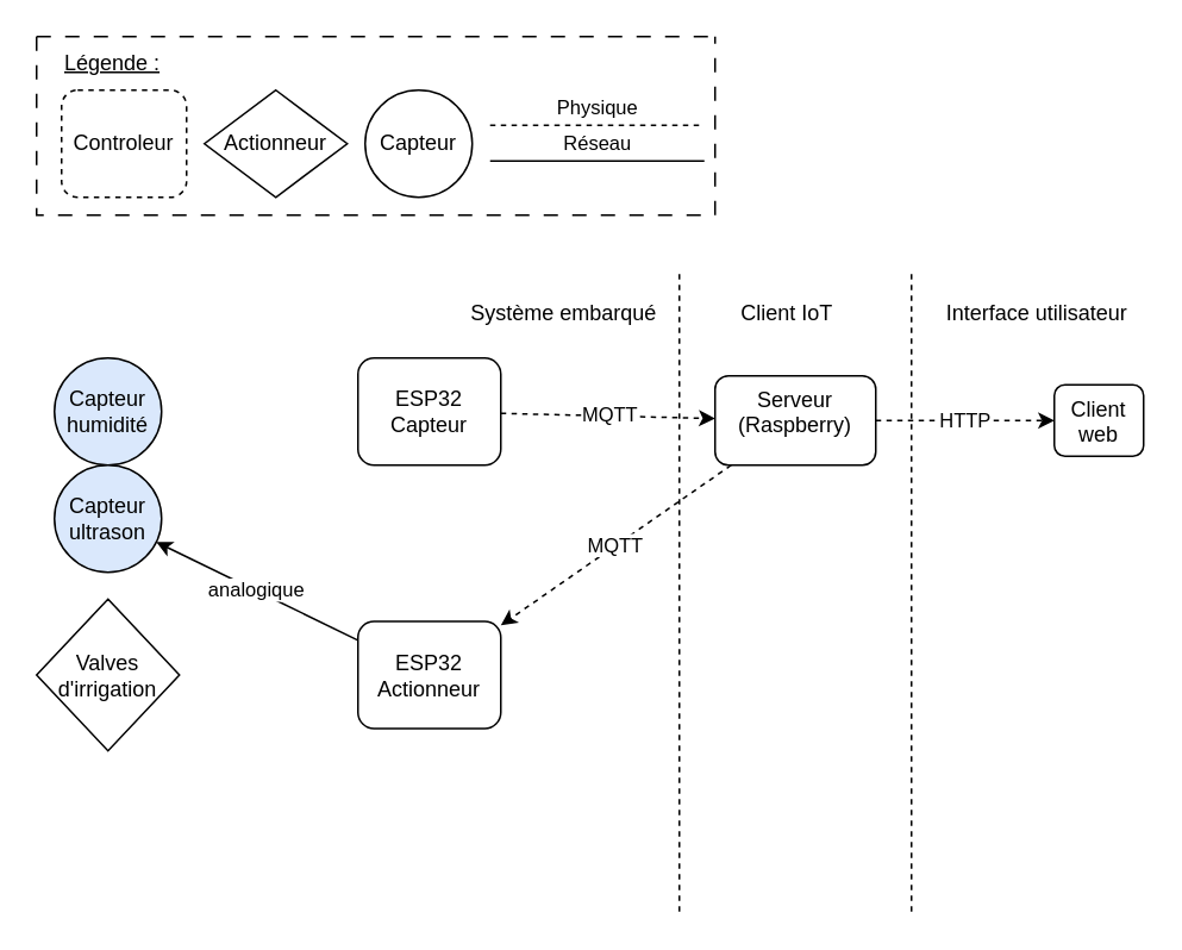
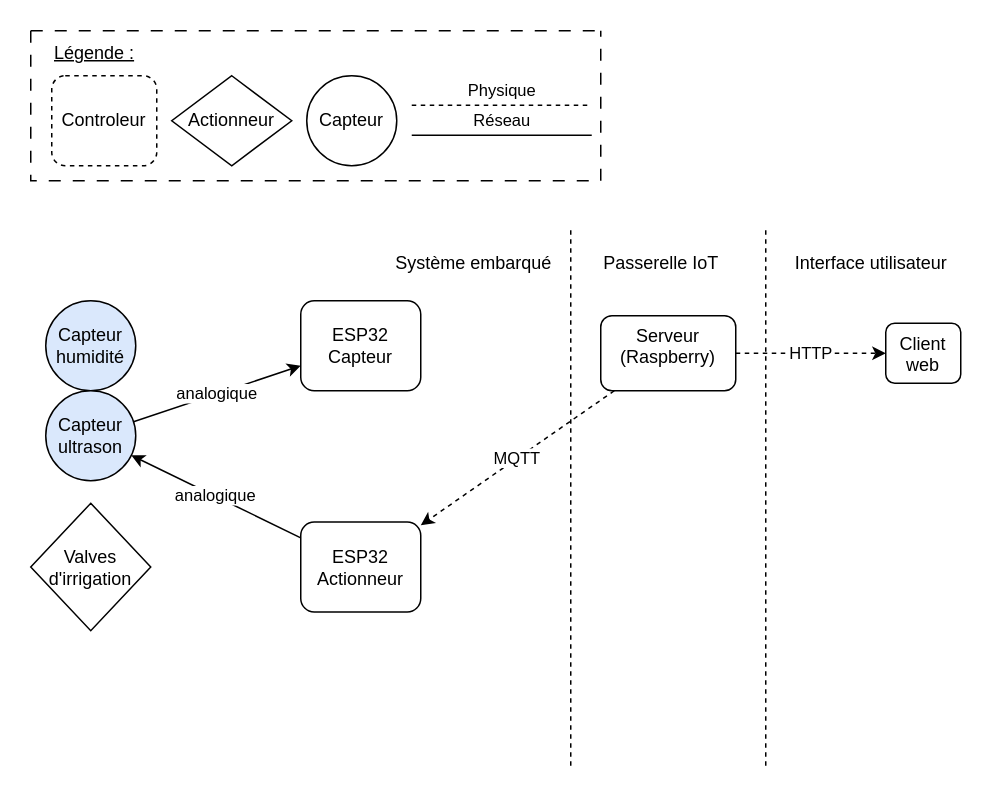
  <mxCell id="0" />
  <mxCell id="1" parent="0" />
  <mxCell id="2" value="analogique" style="edgeStyle=none;html=1;" parent="1" source="9" target="12" edge="1"><mxGeometry relative="1" as="geometry"><mxPoint as="offset" /></mxGeometry></mxCell>
- <mxCell id="3" value="MQTT" style="edgeStyle=none;html=1;dashed=1;" parent="1" source="4" target="6" edge="1"><mxGeometry x="0.013" relative="1" as="geometry"><Array as="points" /><mxPoint as="offset" /></mxGeometry></mxCell>
  <mxCell id="4" value="ESP32&lt;div&gt;Capteur&lt;/div&gt;" style="rounded=1;whiteSpace=wrap;html=1;" parent="1" vertex="1"><mxGeometry x="200" y="200" width="80" height="60" as="geometry" /></mxCell>
  <mxCell id="5" value="Valves d'irrigation" style="rhombus;whiteSpace=wrap;html=1;" parent="1" vertex="1"><mxGeometry y="335" width="80" height="85" as="geometry" x="20" /></mxCell>
  <mxCell id="6" value="Serveur (Raspberry)" style="rounded=1;whiteSpace=wrap;html=1;align=center;verticalAlign=top;" parent="1" vertex="1"><mxGeometry x="400" y="210" width="90" height="50" as="geometry" /></mxCell>
  <mxCell id="7" style="edgeStyle=none;html=1;dashed=1;endArrow=none;endFill=0;" parent="1" edge="1"><mxGeometry relative="1" as="geometry"><mxPoint x="380" y="510" as="sourcePoint" /><mxPoint x="380" y="150" as="targetPoint" /></mxGeometry></mxCell>
  <mxCell id="8" value="Capteur humidité" style="ellipse;whiteSpace=wrap;html=1;aspect=fixed;fillColor=#dae8fc;" parent="1" vertex="1"><mxGeometry x="30" y="200" width="60" height="60" as="geometry" /></mxCell>
  <mxCell id="9" value="ESP32&lt;div&gt;Actionneur&lt;/div&gt;" style="rounded=1;whiteSpace=wrap;html=1;" parent="1" vertex="1"><mxGeometry x="200" y="347.5" width="80" height="60" as="geometry" /></mxCell>
  <mxCell id="10" value="MQTT" style="edgeStyle=none;html=1;dashed=1;" parent="1" source="6" target="9" edge="1"><mxGeometry x="0.001" relative="1" as="geometry"><Array as="points" /><mxPoint x="286" y="200" as="sourcePoint" /><mxPoint x="390" y="310" as="targetPoint" /><mxPoint as="offset" /></mxGeometry></mxCell>
+ <mxCell id="11" value="analogique" style="edgeStyle=none;html=1;" parent="1" source="12" target="4" edge="1"><mxGeometry relative="1" as="geometry" /></mxCell>
  <mxCell id="12" value="Capteur ultrason" style="ellipse;whiteSpace=wrap;html=1;aspect=fixed;fillColor=#dae8fc;" parent="1" vertex="1"><mxGeometry x="30" y="260" width="60" height="60" as="geometry" /></mxCell>
  <mxCell id="13" style="edgeStyle=none;html=1;dashed=1;endArrow=none;endFill=0;" parent="1" edge="1"><mxGeometry relative="1" as="geometry"><mxPoint x="510" y="510" as="sourcePoint" /><mxPoint x="510" y="150" as="targetPoint" /></mxGeometry></mxCell>
  <mxCell id="14" value="Client web" style="rounded=1;whiteSpace=wrap;html=1;align=center;verticalAlign=top;" parent="1" vertex="1"><mxGeometry x="590" y="215" width="50" height="40" as="geometry" /></mxCell>
  <mxCell id="15" value="HTTP" style="edgeStyle=none;html=1;dashed=1;" parent="1" source="6" target="14" edge="1"><mxGeometry relative="1" as="geometry"><Array as="points" /><mxPoint x="290" y="203" as="sourcePoint" /><mxPoint x="480" y="300" as="targetPoint" /><mxPoint as="offset" /></mxGeometry></mxCell>
  <mxCell id="16" value="&lt;div&gt;Système embarqué&lt;/div&gt;" style="text;html=1;align=center;verticalAlign=middle;resizable=0;points=[];autosize=1;strokeColor=none;fillColor=none;" parent="1" vertex="1"><mxGeometry x="250" y="160" width="130" height="30" as="geometry" /></mxCell>
- <mxCell id="17" value="&lt;div&gt;Client IoT&lt;/div&gt;" style="text;html=1;align=center;verticalAlign=middle;resizable=0;points=[];autosize=1;strokeColor=none;fillColor=none;" parent="1" vertex="1"><mxGeometry x="390" y="160" width="100" height="30" as="geometry" /></mxCell>
+ <mxCell id="17" value="&lt;div&gt;Passerelle IoT&lt;/div&gt;" style="text;html=1;align=center;verticalAlign=middle;resizable=0;points=[];autosize=1;strokeColor=none;fillColor=none;" parent="1" vertex="1"><mxGeometry x="390" y="160" width="100" height="30" as="geometry" /></mxCell>
  <mxCell id="18" value="&lt;div&gt;Interface utilisateur&lt;/div&gt;" style="text;html=1;align=center;verticalAlign=middle;resizable=0;points=[];autosize=1;strokeColor=none;fillColor=none;" parent="1" vertex="1"><mxGeometry x="520" y="160" width="120" height="30" as="geometry" /></mxCell>
  <mxCell id="19" value="" style="swimlane;startSize=0;dashed=1;dashPattern=8 8;" vertex="1" parent="1"><mxGeometry width="380" height="100" as="geometry" x="20" y="20" /></mxCell>
  <mxCell id="20" value="Physique" style="edgeStyle=none;html=1;dashed=1;endArrow=none;endFill=0;" edge="1" parent="19"><mxGeometry y="10" relative="1" as="geometry"><mxPoint as="offset" /><mxPoint x="254" y="49.6" as="sourcePoint" /><mxPoint x="374" y="49.6" as="targetPoint" /></mxGeometry></mxCell>
  <mxCell id="21" value="Réseau" style="edgeStyle=none;html=1;endArrow=none;endFill=0;" edge="1" parent="19"><mxGeometry y="10" relative="1" as="geometry"><mxPoint as="offset" /><mxPoint x="254" y="69.6" as="sourcePoint" /><mxPoint x="374" y="69.6" as="targetPoint" /></mxGeometry></mxCell>
  <mxCell id="22" value="Controleur" style="rounded=1;whiteSpace=wrap;html=1;dashed=1;" vertex="1" parent="19"><mxGeometry x="14" y="30" width="70" height="60" as="geometry" /></mxCell>
  <mxCell id="23" value="&lt;u&gt;Légende :&lt;/u&gt;" style="text;html=1;align=left;verticalAlign=middle;resizable=0;points=[];autosize=1;strokeColor=none;fillColor=none;" vertex="1" parent="19"><mxGeometry x="14" width="80" height="30" as="geometry" /></mxCell>
  <mxCell id="24" value="Actionneur" style="rhombus;whiteSpace=wrap;html=1;" vertex="1" parent="19"><mxGeometry x="94" y="30" width="80" height="60" as="geometry" /></mxCell>
  <mxCell id="25" value="Capteur" style="ellipse;whiteSpace=wrap;html=1;aspect=fixed;" vertex="1" parent="19"><mxGeometry x="184" y="30" width="60" height="60" as="geometry" /></mxCell>
